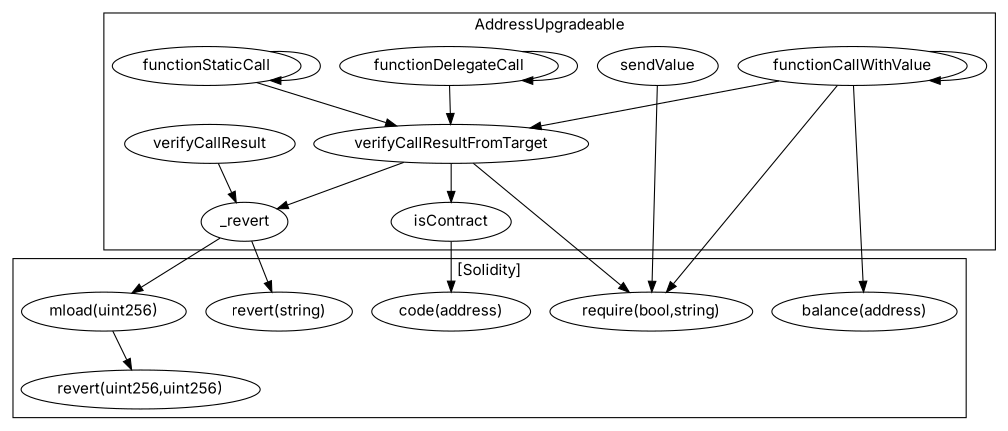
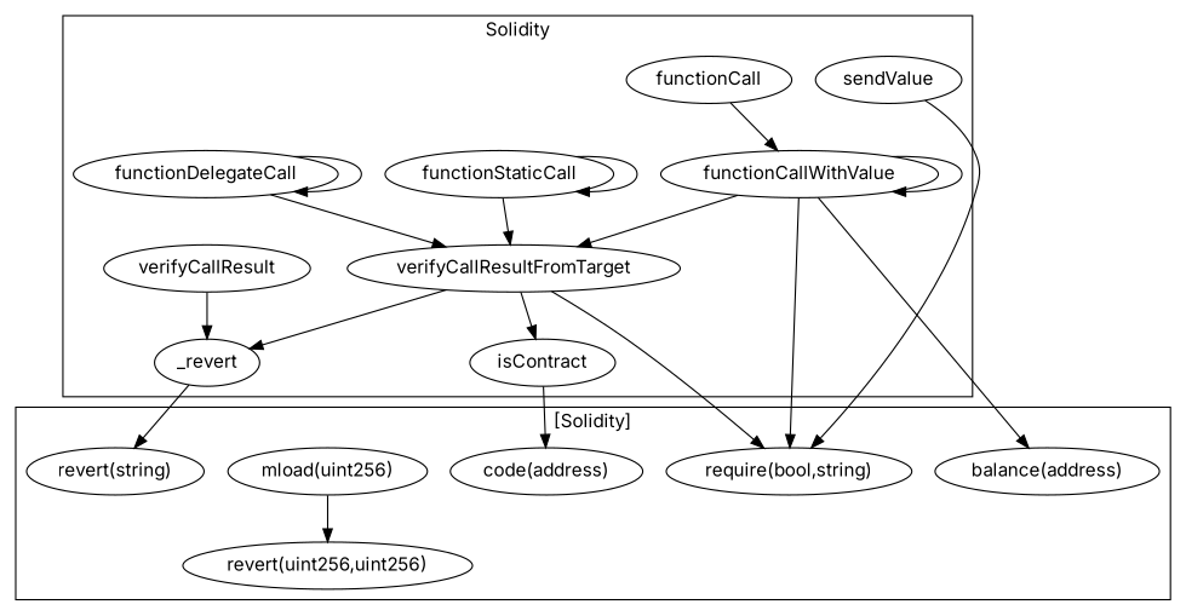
  strict digraph {
    fontname=Inter
    node [fontname=Inter]
    edge [fontname=Inter]
    n1 [label=functionDelegateCall]
    n2 [label=verifyCallResultFromTarget]
    n3 [label=verifyCallResult]
    n4 [label=_revert]
    n5 [label=isContract]
    n6 [label=functionCallWithValue]
    n7 [label=sendValue]
    n8 [label=functionStaticCall]
+   n9 [label=functionCall]
    "code(address)"
    "require(bool,string)"
    "balance(address)"
    "mload(uint256)"
    "revert(uint256,uint256)"
    "revert(string)"
    subgraph cluster_1 {
-     label=AddressUpgradeable
+     label=Solidity
      n1
      n2
      n3
      n4
      n5
      n6
      n7
      n8
+     n9
    }
    subgraph cluster_2 {
      label="[Solidity]"
      "code(address)"
      "require(bool,string)"
      "balance(address)"
      "mload(uint256)"
      "revert(uint256,uint256)"
      "revert(string)"
    }
    n1 -> n1
    n1 -> n2
    n2 -> n4
    n2 -> n5
    n2 -> "require(bool,string)"
    n3 -> n4
-   n4 -> "mload(uint256)"
    n4 -> "revert(string)"
    n5 -> "code(address)"
    n6 -> n2
    n6 -> n6
    n6 -> "require(bool,string)"
    n6 -> "balance(address)"
    n7 -> "require(bool,string)"
    n8 -> n2
    n8 -> n8
+   n9 -> n6
    "mload(uint256)" -> "revert(uint256,uint256)"
  }
